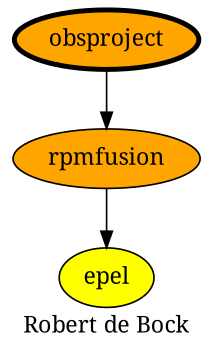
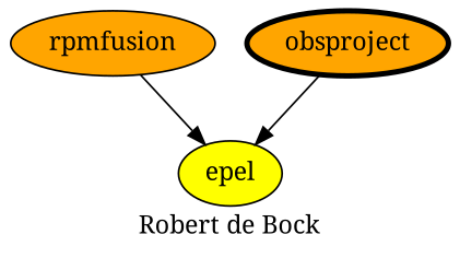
  digraph {
    fontname="Noto Serif"
    label="Robert de Bock"
    node [fillcolor=orange fontname="Noto Serif" style=filled]
    edge [fontname="Noto Serif"]
    epel [fillcolor=yellow]
    rpmfusion
    obsproject [penwidth=3]
    rpmfusion -> epel
-   obsproject -> rpmfusion
+   obsproject -> epel
  }
